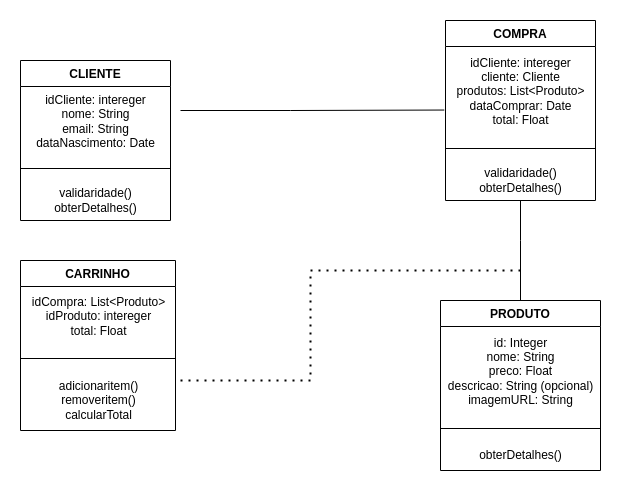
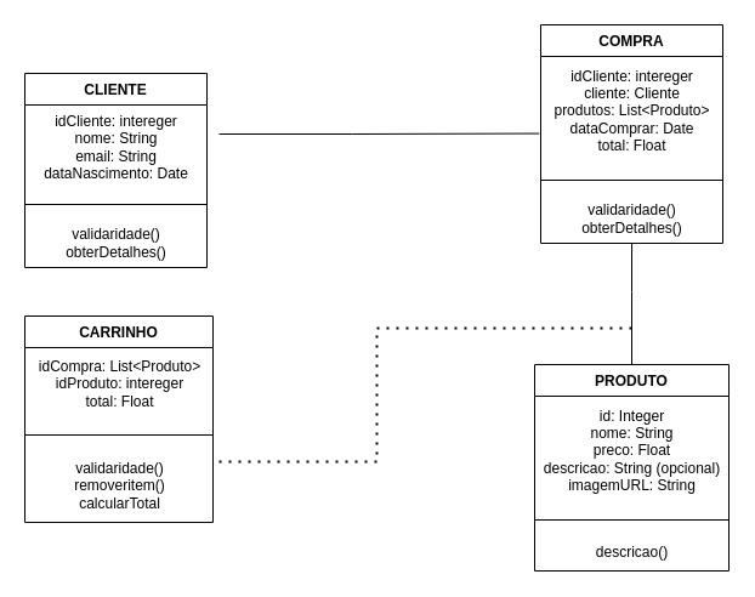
  <mxCell id="0" />
  <mxCell id="1" parent="0" />
  <mxCell id="2" value="CLIENTE" style="swimlane;fontStyle=1;align=center;verticalAlign=top;childLayout=stackLayout;horizontal=1;startSize=26;horizontalStack=0;resizeParent=1;resizeParentMax=0;resizeLast=0;collapsible=1;marginBottom=0;whiteSpace=wrap;html=1;" vertex="1" parent="1"><mxGeometry x="20" y="60" width="150" height="160" as="geometry" /></mxCell>
  <mxCell id="3" value="idCliente: intereger&lt;br&gt;nome: String&lt;br&gt;email: String&lt;br&gt;dataNascimento: Date" style="text;html=1;align=center;verticalAlign=middle;resizable=0;points=[];autosize=1;strokeColor=none;fillColor=none;" vertex="1" parent="2"><mxGeometry y="26" width="150" height="70" as="geometry" /></mxCell>
  <mxCell id="4" value="" style="line;strokeWidth=1;fillColor=none;align=left;verticalAlign=middle;spacingTop=-1;spacingLeft=3;spacingRight=3;rotatable=0;labelPosition=right;points=[];portConstraint=eastwest;strokeColor=inherit;" vertex="1" parent="2"><mxGeometry y="96" width="150" height="24" as="geometry" /></mxCell>
  <mxCell id="5" value="validaridade()&lt;br&gt;obterDetalhes()" style="text;html=1;align=center;verticalAlign=middle;resizable=0;points=[];autosize=1;strokeColor=none;fillColor=none;" vertex="1" parent="2"><mxGeometry y="120" width="150" height="40" as="geometry" /></mxCell>
  <mxCell id="6" value="COMPRA" style="swimlane;fontStyle=1;align=center;verticalAlign=top;childLayout=stackLayout;horizontal=1;startSize=26;horizontalStack=0;resizeParent=1;resizeParentMax=0;resizeLast=0;collapsible=1;marginBottom=0;whiteSpace=wrap;html=1;" vertex="1" parent="1"><mxGeometry x="445" y="20" width="150" height="180" as="geometry" /></mxCell>
  <mxCell id="7" value="idCliente: intereger&lt;br&gt;cliente: Cliente&lt;br&gt;produtos: List&amp;lt;Produto&amp;gt;&lt;br&gt;dataComprar: Date&lt;br&gt;total: Float" style="text;html=1;align=center;verticalAlign=middle;resizable=0;points=[];autosize=1;strokeColor=none;fillColor=none;" vertex="1" parent="6"><mxGeometry y="26" width="150" height="90" as="geometry" /></mxCell>
  <mxCell id="8" value="" style="line;strokeWidth=1;fillColor=none;align=left;verticalAlign=middle;spacingTop=-1;spacingLeft=3;spacingRight=3;rotatable=0;labelPosition=right;points=[];portConstraint=eastwest;strokeColor=inherit;" vertex="1" parent="6"><mxGeometry y="116" width="150" height="24" as="geometry" /></mxCell>
  <mxCell id="9" value="validaridade()&lt;br&gt;obterDetalhes()" style="text;html=1;align=center;verticalAlign=middle;resizable=0;points=[];autosize=1;strokeColor=none;fillColor=none;" vertex="1" parent="6"><mxGeometry y="140" width="150" height="40" as="geometry" /></mxCell>
  <mxCell id="10" value="CARRINHO" style="swimlane;fontStyle=1;align=center;verticalAlign=top;childLayout=stackLayout;horizontal=1;startSize=26;horizontalStack=0;resizeParent=1;resizeParentMax=0;resizeLast=0;collapsible=1;marginBottom=0;whiteSpace=wrap;html=1;" vertex="1" parent="1"><mxGeometry x="20" y="260" width="155" height="170" as="geometry" /></mxCell>
  <mxCell id="11" value="idCompra: List&amp;lt;Produto&amp;gt;&lt;br&gt;idProduto: intereger&lt;br&gt;total: Float" style="text;html=1;align=center;verticalAlign=middle;resizable=0;points=[];autosize=1;strokeColor=none;fillColor=none;" vertex="1" parent="10"><mxGeometry y="26" width="155" height="60" as="geometry" /></mxCell>
  <mxCell id="12" value="" style="line;strokeWidth=1;fillColor=none;align=left;verticalAlign=middle;spacingTop=-1;spacingLeft=3;spacingRight=3;rotatable=0;labelPosition=right;points=[];portConstraint=eastwest;strokeColor=inherit;" vertex="1" parent="10"><mxGeometry y="86" width="155" height="24" as="geometry" /></mxCell>
- <mxCell id="13" value="adicionaritem()&lt;br&gt;removeritem()&lt;br&gt;calcularTotal" style="text;html=1;align=center;verticalAlign=middle;resizable=0;points=[];autosize=1;strokeColor=none;fillColor=none;" vertex="1" parent="10"><mxGeometry y="110" width="155" height="60" as="geometry" /></mxCell>
+ <mxCell id="13" value="validaridade()&lt;br&gt;removeritem()&lt;br&gt;calcularTotal" style="text;html=1;align=center;verticalAlign=middle;resizable=0;points=[];autosize=1;strokeColor=none;fillColor=none;" vertex="1" parent="10"><mxGeometry y="110" width="155" height="60" as="geometry" /></mxCell>
  <mxCell id="14" value="PRODUTO" style="swimlane;fontStyle=1;align=center;verticalAlign=top;childLayout=stackLayout;horizontal=1;startSize=26;horizontalStack=0;resizeParent=1;resizeParentMax=0;resizeLast=0;collapsible=1;marginBottom=0;whiteSpace=wrap;html=1;" vertex="1" parent="1"><mxGeometry x="440" y="300" width="160" height="170" as="geometry" /></mxCell>
  <mxCell id="15" value="id: Integer&lt;br&gt;nome: String&lt;br&gt;preco: Float&lt;br&gt;descricao: String (opcional)&lt;br&gt;imagemURL: String" style="text;html=1;align=center;verticalAlign=middle;resizable=0;points=[];autosize=1;strokeColor=none;fillColor=none;" vertex="1" parent="14"><mxGeometry y="26" width="160" height="90" as="geometry" /></mxCell>
  <mxCell id="16" value="" style="line;strokeWidth=1;fillColor=none;align=left;verticalAlign=middle;spacingTop=-1;spacingLeft=3;spacingRight=3;rotatable=0;labelPosition=right;points=[];portConstraint=eastwest;strokeColor=inherit;" vertex="1" parent="14"><mxGeometry y="116" width="160" height="24" as="geometry" /></mxCell>
- <mxCell id="17" value="obterDetalhes()" style="text;html=1;align=center;verticalAlign=middle;resizable=0;points=[];autosize=1;strokeColor=none;fillColor=none;" vertex="1" parent="14"><mxGeometry y="140" width="160" height="30" as="geometry" /></mxCell>
+ <mxCell id="17" value="descricao()" style="text;html=1;align=center;verticalAlign=middle;resizable=0;points=[];autosize=1;strokeColor=none;fillColor=none;" vertex="1" parent="14"><mxGeometry y="140" width="160" height="30" as="geometry" /></mxCell>
  <mxCell id="18" value="" style="endArrow=none;html=1;rounded=0;exitX=0.5;exitY=0;exitDx=0;exitDy=0;" edge="1" parent="1" source="14" target="9"><mxGeometry width="50" height="50" relative="1" as="geometry"><mxPoint x="350" y="260" as="sourcePoint" /><mxPoint x="520" y="210" as="targetPoint" /><Array as="points"><mxPoint x="520" y="240" /></Array></mxGeometry></mxCell>
  <mxCell id="19" value="" style="endArrow=none;dashed=1;html=1;dashPattern=1 3;strokeWidth=2;rounded=0;" edge="1" parent="1"><mxGeometry width="50" height="50" relative="1" as="geometry"><mxPoint x="180" y="380" as="sourcePoint" /><mxPoint x="520" y="270" as="targetPoint" /><Array as="points"><mxPoint x="310" y="380" /><mxPoint x="310" y="270" /></Array></mxGeometry></mxCell>
  <mxCell id="20" value="" style="endArrow=none;html=1;rounded=0;entryX=-0.008;entryY=0.706;entryDx=0;entryDy=0;entryPerimeter=0;" edge="1" parent="1" target="7"><mxGeometry width="50" height="50" relative="1" as="geometry"><mxPoint x="180" y="110" as="sourcePoint" /><mxPoint x="400" y="210" as="targetPoint" /><Array as="points"><mxPoint x="290" y="110" /></Array></mxGeometry></mxCell>
